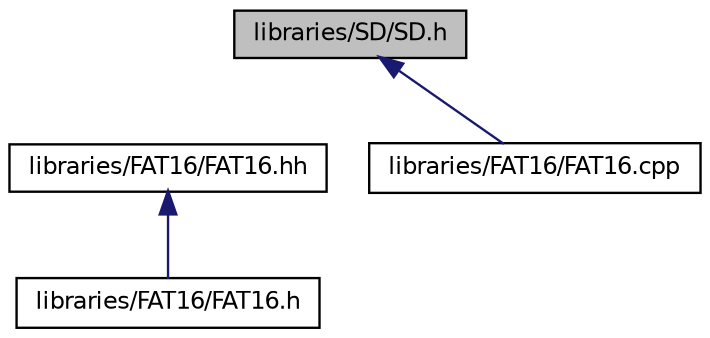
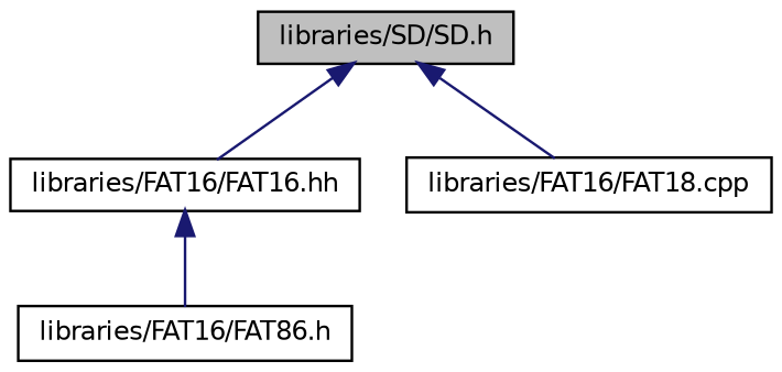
  digraph {
    node [color=black fillcolor=white fontname=Helvetica fontsize=10 shape=record style=filled]
    edge [color=midnightblue dir=back fontname=Helvetica fontsize=10 labelfontname=Helvetica labelfontsize=10 style=solid]
    n1 [fillcolor=grey75 fontcolor=black height=0.2 label="libraries/SD/SD.h" width=0.4]
    n2 [height=0.2 label="libraries/FAT16/FAT16.hh" width=0.4]
-   n3 [height=0.2 label="libraries/FAT16/FAT16.cpp" width=0.4]
-   n4 [height=0.2 label="libraries/FAT16/FAT16.h" width=0.4]
+   n3 [height=0.2 label="libraries/FAT16/FAT18.cpp" width=0.4]
+   n4 [height=0.2 label="libraries/FAT16/FAT86.h" width=0.4]
+   n1 -> n2
    n1 -> n3
    n2 -> n4
  }
